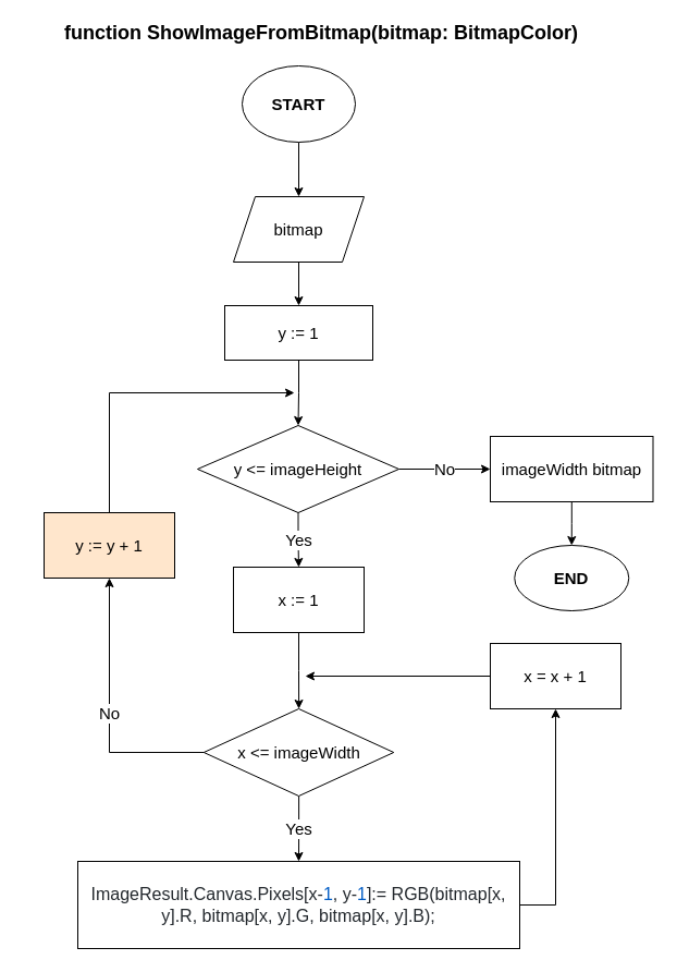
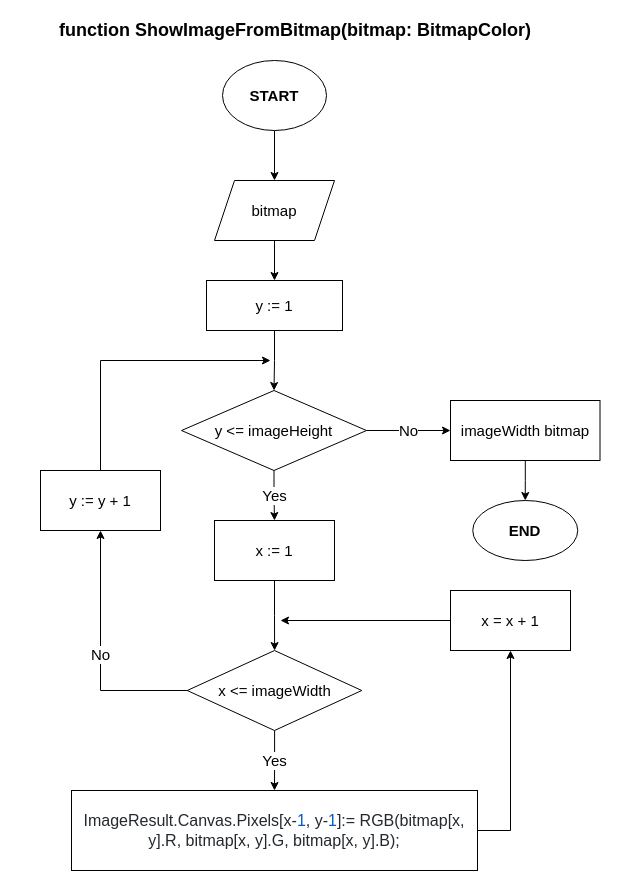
  <mxCell id="0" />
  <mxCell id="1" parent="0" />
  <mxCell id="2" value="" style="edgeStyle=orthogonalEdgeStyle;rounded=0;orthogonalLoop=1;jettySize=auto;html=1;fontSize=15;fontColor=#000000;" parent="1" source="3" target="6" edge="1"><mxGeometry relative="1" as="geometry" /></mxCell>
  <mxCell id="3" value="START" style="ellipse;whiteSpace=wrap;html=1;fontSize=15;fontStyle=1" parent="1" vertex="1"><mxGeometry x="222" y="60" width="104" height="70" as="geometry" /></mxCell>
  <mxCell id="4" value="&lt;p style=&quot;font-size: 18px&quot;&gt;&lt;span style=&quot;font-size: 18px&quot;&gt;&lt;span class=&quot;pl-k&quot; style=&quot;box-sizing: border-box ; background-color: rgb(255 , 255 , 255) ; font-size: 18px&quot;&gt;function&amp;nbsp;&lt;/span&gt;&lt;/span&gt;&lt;span&gt;ShowImageFromBitmap(bitmap: BitmapColor)&lt;/span&gt;&lt;/p&gt;&lt;p class=&quot;MsoNormal&quot;&gt;&lt;span lang=&quot;IN&quot;&gt;&lt;/span&gt;&lt;/p&gt;" style="text;html=1;strokeColor=none;fillColor=none;align=center;verticalAlign=middle;whiteSpace=wrap;rounded=0;fontSize=18;fontStyle=1" parent="1" vertex="1"><mxGeometry x="20" y="20" width="550" height="20" as="geometry" /></mxCell>
  <mxCell id="5" value="" style="edgeStyle=orthogonalEdgeStyle;rounded=0;orthogonalLoop=1;jettySize=auto;html=1;fontSize=15;fontColor=#000000;" parent="1" source="6" target="8" edge="1"><mxGeometry relative="1" as="geometry" /></mxCell>
  <mxCell id="6" value="bitmap" style="shape=parallelogram;perimeter=parallelogramPerimeter;whiteSpace=wrap;html=1;fixedSize=1;fontSize=15;" parent="1" vertex="1"><mxGeometry x="214" y="180" width="120" height="60" as="geometry" /></mxCell>
  <mxCell id="7" style="edgeStyle=orthogonalEdgeStyle;rounded=0;orthogonalLoop=1;jettySize=auto;html=1;exitX=0.5;exitY=1;exitDx=0;exitDy=0;entryX=0.5;entryY=0;entryDx=0;entryDy=0;fontSize=15;fontColor=#000000;" parent="1" source="8" target="11" edge="1"><mxGeometry relative="1" as="geometry" /></mxCell>
  <mxCell id="8" value="y := 1" style="whiteSpace=wrap;html=1;fontSize=15;" parent="1" vertex="1"><mxGeometry x="206" y="280" width="136" height="50" as="geometry" /></mxCell>
  <mxCell id="9" value="Yes" style="edgeStyle=orthogonalEdgeStyle;rounded=0;orthogonalLoop=1;jettySize=auto;html=1;fontSize=15;strokeWidth=1;" parent="1" source="11" target="13" edge="1"><mxGeometry relative="1" as="geometry" /></mxCell>
  <mxCell id="10" value="No" style="edgeStyle=orthogonalEdgeStyle;rounded=0;orthogonalLoop=1;jettySize=auto;html=1;fontSize=15;strokeWidth=1;" parent="1" source="11" target="23" edge="1"><mxGeometry relative="1" as="geometry" /></mxCell>
  <mxCell id="11" value="y &amp;lt;= imageHeight" style="rhombus;whiteSpace=wrap;html=1;fontSize=15;fontStyle=0;strokeWidth=1;" parent="1" vertex="1"><mxGeometry x="181" y="390" width="185" height="80" as="geometry" /></mxCell>
  <mxCell id="12" value="" style="edgeStyle=orthogonalEdgeStyle;rounded=0;orthogonalLoop=1;jettySize=auto;html=1;fontSize=15;strokeWidth=1;" parent="1" source="13" target="16" edge="1"><mxGeometry relative="1" as="geometry" /></mxCell>
  <mxCell id="13" value="x := 1" style="whiteSpace=wrap;html=1;fontSize=15;fontStyle=0;strokeWidth=1;" parent="1" vertex="1"><mxGeometry x="214" y="520" width="120" height="60" as="geometry" /></mxCell>
  <mxCell id="14" value="No" style="edgeStyle=orthogonalEdgeStyle;rounded=0;orthogonalLoop=1;jettySize=auto;html=1;fontSize=15;strokeWidth=1;" parent="1" source="16" target="20" edge="1"><mxGeometry relative="1" as="geometry" /></mxCell>
  <mxCell id="15" value="Yes" style="edgeStyle=orthogonalEdgeStyle;rounded=0;orthogonalLoop=1;jettySize=auto;html=1;fontSize=15;fontColor=#000000;" parent="1" source="16" target="25" edge="1"><mxGeometry relative="1" as="geometry" /></mxCell>
  <mxCell id="16" value="x &amp;lt;= imageWidth" style="rhombus;whiteSpace=wrap;html=1;fontSize=15;fontStyle=0;strokeWidth=1;" parent="1" vertex="1"><mxGeometry x="186.75" y="650" width="174.5" height="80" as="geometry" /></mxCell>
  <mxCell id="17" style="edgeStyle=orthogonalEdgeStyle;rounded=0;orthogonalLoop=1;jettySize=auto;html=1;exitX=0;exitY=0.5;exitDx=0;exitDy=0;fontSize=15;strokeWidth=1;" parent="1" source="18" edge="1"><mxGeometry relative="1" as="geometry"><mxPoint x="280" y="620" as="targetPoint" /></mxGeometry></mxCell>
  <mxCell id="18" value="x = x + 1" style="whiteSpace=wrap;html=1;fontSize=15;fontStyle=0;strokeWidth=1;" parent="1" vertex="1"><mxGeometry x="450" y="590" width="120" height="60" as="geometry" /></mxCell>
  <mxCell id="19" style="edgeStyle=orthogonalEdgeStyle;rounded=0;orthogonalLoop=1;jettySize=auto;html=1;exitX=0.5;exitY=0;exitDx=0;exitDy=0;fontSize=15;strokeWidth=1;" parent="1" source="20" edge="1"><mxGeometry relative="1" as="geometry"><mxPoint x="270" y="360" as="targetPoint" /><Array as="points"><mxPoint x="100" y="360" /></Array></mxGeometry></mxCell>
- <mxCell id="20" value="y := y + 1" style="whiteSpace=wrap;html=1;fontSize=15;fontStyle=0;strokeWidth=1;fillColor=#ffe6cc;" parent="1" vertex="1"><mxGeometry x="40" y="470" width="120" height="60" as="geometry" /></mxCell>
+ <mxCell id="20" value="y := y + 1" style="whiteSpace=wrap;html=1;fontSize=15;fontStyle=0;strokeWidth=1;" parent="1" vertex="1"><mxGeometry x="40" y="470" width="120" height="60" as="geometry" /></mxCell>
  <mxCell id="21" value="END" style="ellipse;whiteSpace=wrap;html=1;fontSize=15;fontStyle=1;strokeWidth=1;" parent="1" vertex="1"><mxGeometry x="472.25" y="500" width="105" height="60" as="geometry" /></mxCell>
  <mxCell id="22" value="" style="edgeStyle=orthogonalEdgeStyle;rounded=0;orthogonalLoop=1;jettySize=auto;html=1;fontSize=15;strokeWidth=1;" parent="1" source="23" target="21" edge="1"><mxGeometry relative="1" as="geometry" /></mxCell>
  <mxCell id="23" value="imageWidth bitmap" style="whiteSpace=wrap;html=1;fontSize=15;fontStyle=0;strokeWidth=1;" parent="1" vertex="1"><mxGeometry x="450" y="400" width="149.5" height="60" as="geometry" /></mxCell>
  <mxCell id="24" style="edgeStyle=orthogonalEdgeStyle;rounded=0;orthogonalLoop=1;jettySize=auto;html=1;exitX=1;exitY=0.5;exitDx=0;exitDy=0;entryX=0.5;entryY=1;entryDx=0;entryDy=0;fontSize=15;fontColor=#000000;" parent="1" source="25" target="18" edge="1"><mxGeometry relative="1" as="geometry" /></mxCell>
  <mxCell id="25" value="&lt;p class=&quot;MsoNormal&quot; style=&quot;font-size: 16px&quot;&gt;&lt;span style=&quot;color: rgb(36 , 41 , 46) ; font-size: 16px ; background-color: rgb(255 , 255 , 255)&quot;&gt;ImageResult.Canvas.Pixels[x-&lt;/span&gt;&lt;span class=&quot;pl-c1&quot; style=&quot;box-sizing: border-box ; color: rgb(0 , 92 , 197) ; font-size: 16px ; background-color: rgb(255 , 255 , 255)&quot;&gt;1&lt;/span&gt;&lt;span style=&quot;color: rgb(36 , 41 , 46) ; font-size: 16px ; background-color: rgb(255 , 255 , 255)&quot;&gt;, y-&lt;/span&gt;&lt;span class=&quot;pl-c1&quot; style=&quot;box-sizing: border-box ; color: rgb(0 , 92 , 197) ; font-size: 16px ; background-color: rgb(255 , 255 , 255)&quot;&gt;1&lt;/span&gt;&lt;span style=&quot;color: rgb(36 , 41 , 46) ; font-size: 16px ; background-color: rgb(255 , 255 , 255)&quot;&gt;]:= RGB(bitmap[x, y].R, bitmap[x, y].G, bitmap[x, y].B);&lt;/span&gt;&lt;br style=&quot;font-size: 16px&quot;&gt;&lt;/p&gt;" style="whiteSpace=wrap;html=1;fontSize=16;fontStyle=0;strokeWidth=1;" parent="1" vertex="1"><mxGeometry x="71" y="790" width="406" height="80" as="geometry" /></mxCell>
